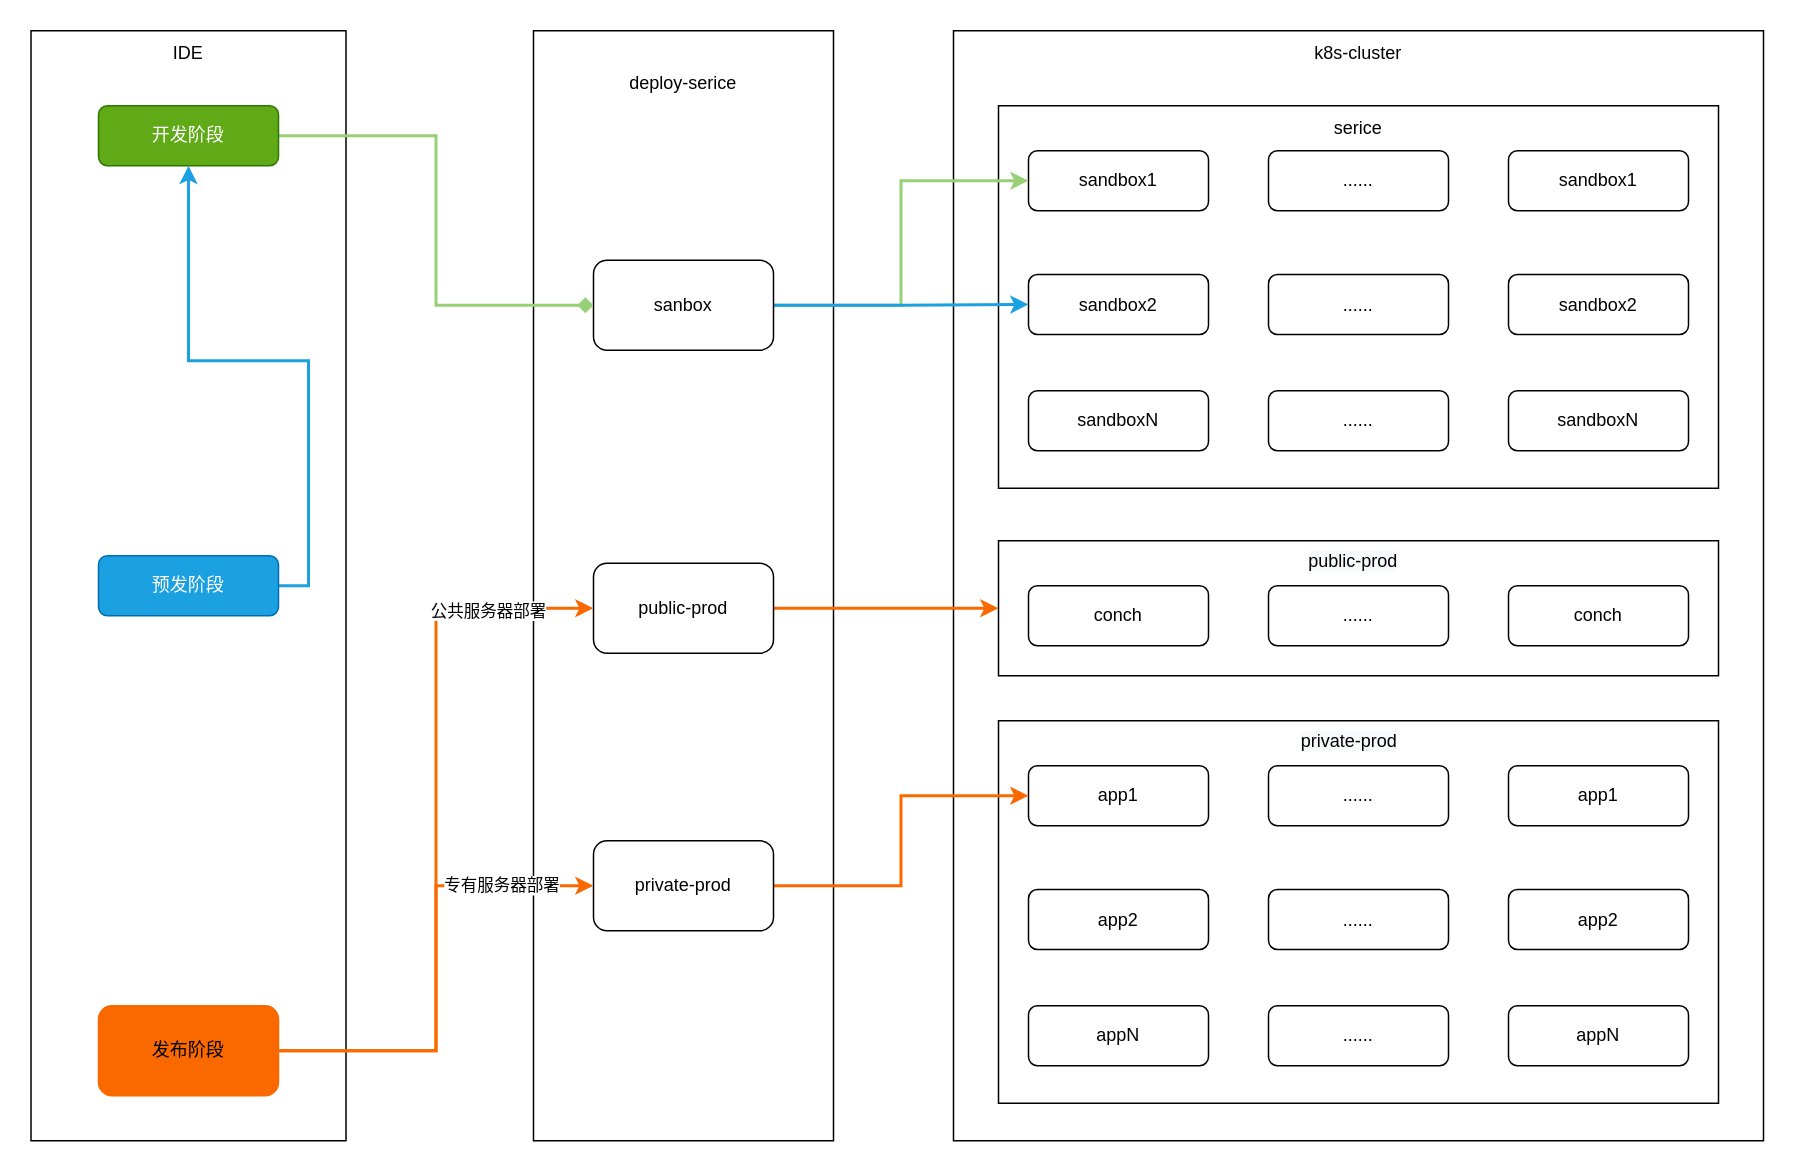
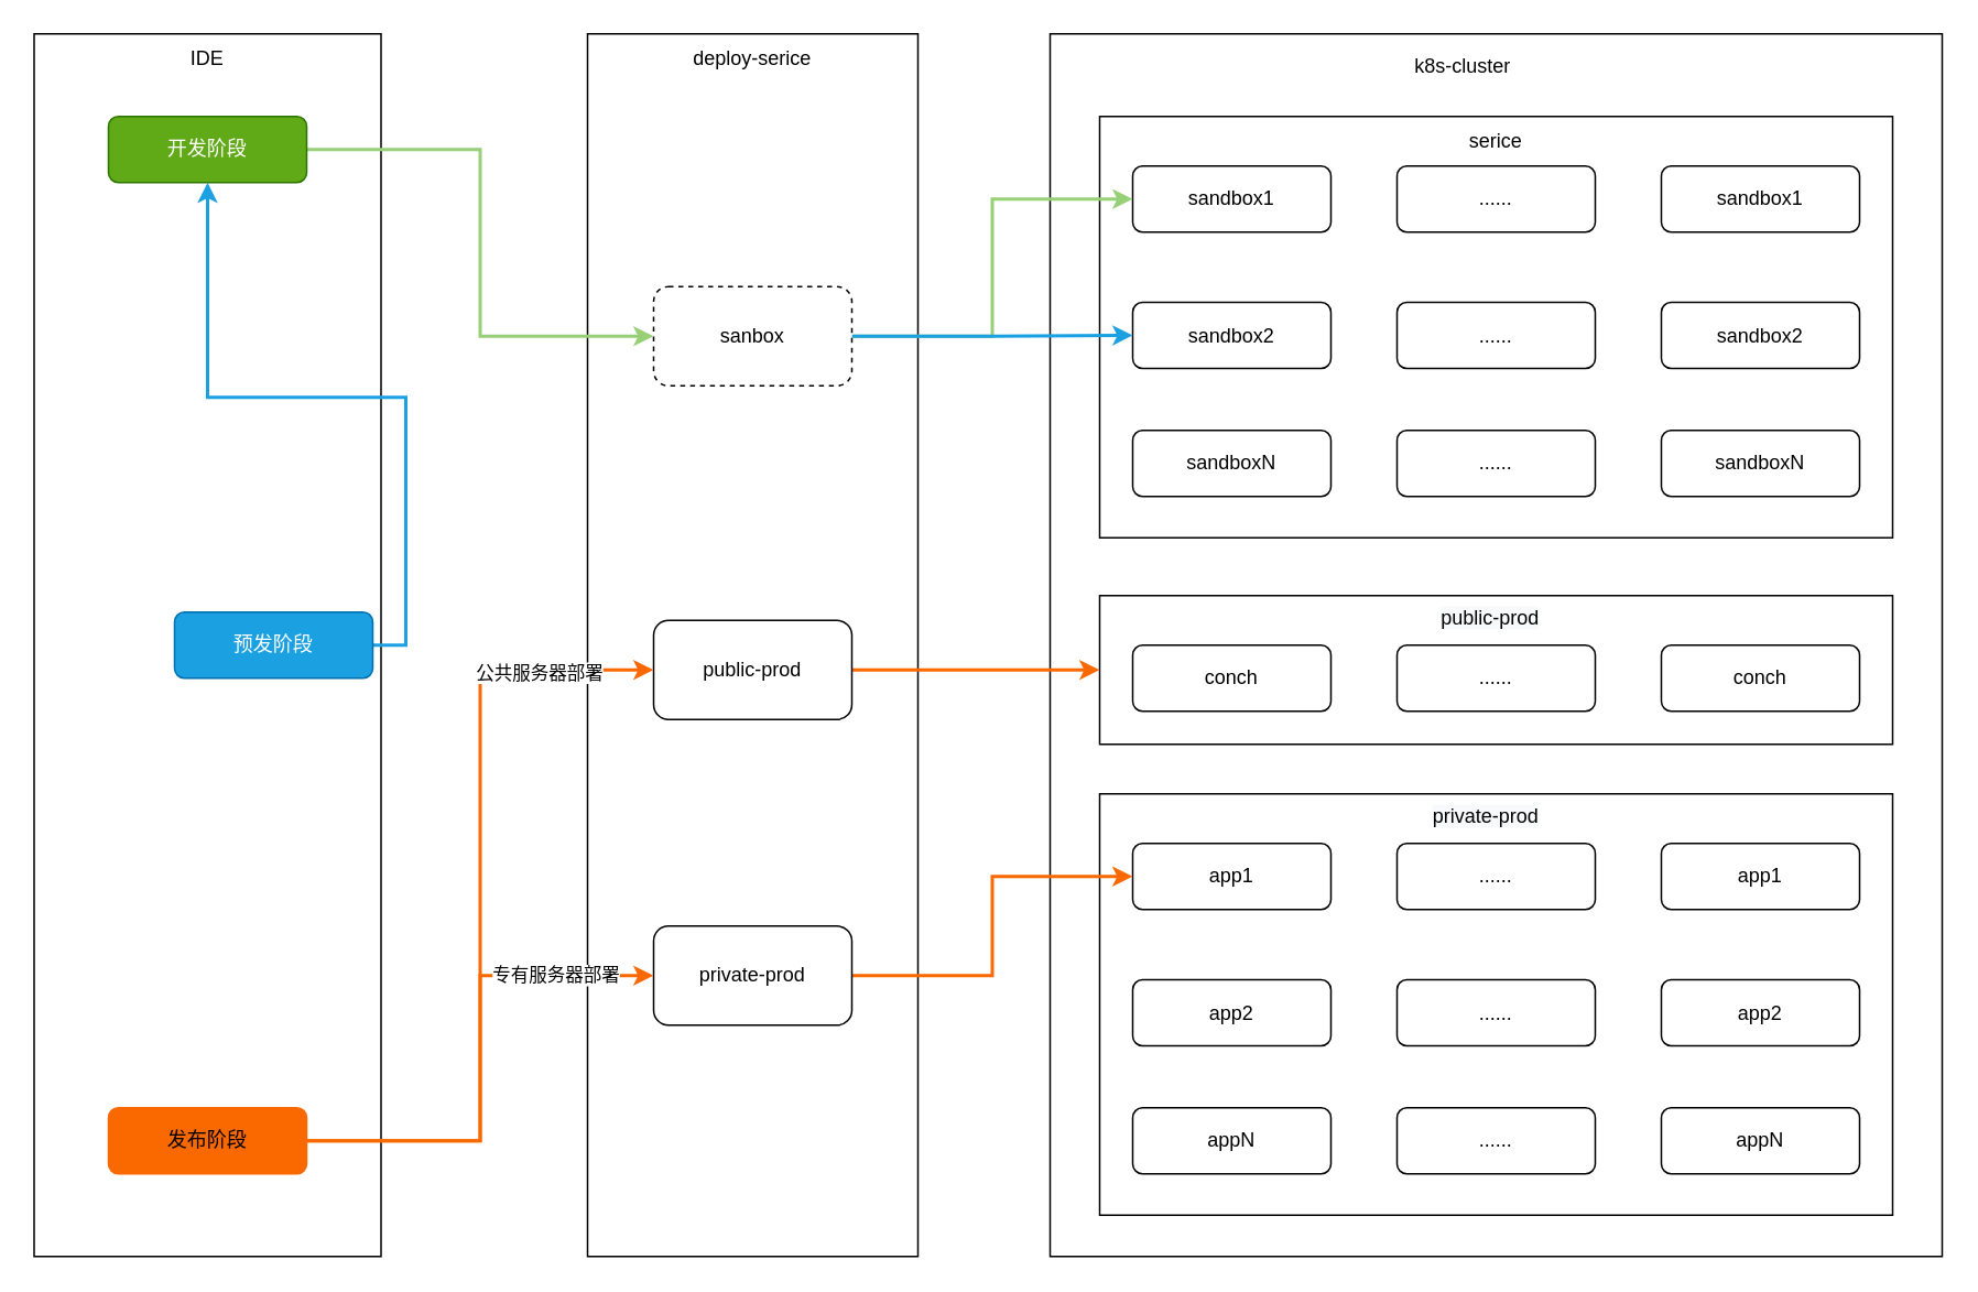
  <mxCell id="0" />
  <mxCell id="1" parent="0" />
  <mxCell id="2" value="" style="rounded=0;whiteSpace=wrap;html=1;" vertex="1" parent="1"><mxGeometry x="20" y="20" width="210" height="740" as="geometry" /></mxCell>
  <mxCell id="3" value="" style="rounded=0;whiteSpace=wrap;html=1;" vertex="1" parent="1"><mxGeometry x="635" y="20" width="540" height="740" as="geometry" /></mxCell>
  <mxCell id="4" value="" style="rounded=0;whiteSpace=wrap;html=1;" vertex="1" parent="1"><mxGeometry x="665" y="70" width="480" height="255" as="geometry" /></mxCell>
  <mxCell id="5" value="" style="rounded=0;whiteSpace=wrap;html=1;" vertex="1" parent="1"><mxGeometry x="665" y="360" width="480" height="90" as="geometry" /></mxCell>
  <mxCell id="6" value="sandbox1" style="rounded=1;whiteSpace=wrap;html=1;" vertex="1" parent="1"><mxGeometry x="685" y="100" width="120" height="40" as="geometry" /></mxCell>
  <mxCell id="7" value="......" style="rounded=1;whiteSpace=wrap;html=1;" vertex="1" parent="1"><mxGeometry x="845" y="100" width="120" height="40" as="geometry" /></mxCell>
  <mxCell id="8" value="sandbox1" style="rounded=1;whiteSpace=wrap;html=1;" vertex="1" parent="1"><mxGeometry x="1005" y="100" width="120" height="40" as="geometry" /></mxCell>
  <mxCell id="9" value="sandbox2" style="rounded=1;whiteSpace=wrap;html=1;" vertex="1" parent="1"><mxGeometry x="685" y="182.5" width="120" height="40" as="geometry" /></mxCell>
  <mxCell id="10" value="......" style="rounded=1;whiteSpace=wrap;html=1;" vertex="1" parent="1"><mxGeometry x="845" y="182.5" width="120" height="40" as="geometry" /></mxCell>
  <mxCell id="11" value="sandbox2" style="rounded=1;whiteSpace=wrap;html=1;" vertex="1" parent="1"><mxGeometry x="1005" y="182.5" width="120" height="40" as="geometry" /></mxCell>
  <mxCell id="12" value="sandboxN" style="rounded=1;whiteSpace=wrap;html=1;" vertex="1" parent="1"><mxGeometry x="685" y="260" width="120" height="40" as="geometry" /></mxCell>
  <mxCell id="13" value="......" style="rounded=1;whiteSpace=wrap;html=1;" vertex="1" parent="1"><mxGeometry x="845" y="260" width="120" height="40" as="geometry" /></mxCell>
  <mxCell id="14" value="sandboxN" style="rounded=1;whiteSpace=wrap;html=1;" vertex="1" parent="1"><mxGeometry x="1005" y="260" width="120" height="40" as="geometry" /></mxCell>
  <mxCell id="15" value="conch" style="rounded=1;whiteSpace=wrap;html=1;" vertex="1" parent="1"><mxGeometry x="685" y="390" width="120" height="40" as="geometry" /></mxCell>
  <mxCell id="16" value="......" style="rounded=1;whiteSpace=wrap;html=1;" vertex="1" parent="1"><mxGeometry x="845" y="390" width="120" height="40" as="geometry" /></mxCell>
  <mxCell id="17" value="conch" style="rounded=1;whiteSpace=wrap;html=1;" vertex="1" parent="1"><mxGeometry x="1005" y="390" width="120" height="40" as="geometry" /></mxCell>
  <mxCell id="18" value="" style="rounded=0;whiteSpace=wrap;html=1;" vertex="1" parent="1"><mxGeometry x="665" y="480" width="480" height="255" as="geometry" /></mxCell>
  <mxCell id="19" value="app1" style="rounded=1;whiteSpace=wrap;html=1;" vertex="1" parent="1"><mxGeometry x="685" y="510" width="120" height="40" as="geometry" /></mxCell>
  <mxCell id="20" value="......" style="rounded=1;whiteSpace=wrap;html=1;" vertex="1" parent="1"><mxGeometry x="845" y="510" width="120" height="40" as="geometry" /></mxCell>
  <mxCell id="21" value="app1" style="rounded=1;whiteSpace=wrap;html=1;" vertex="1" parent="1"><mxGeometry x="1005" y="510" width="120" height="40" as="geometry" /></mxCell>
  <mxCell id="22" value="app2" style="rounded=1;whiteSpace=wrap;html=1;" vertex="1" parent="1"><mxGeometry x="685" y="592.5" width="120" height="40" as="geometry" /></mxCell>
  <mxCell id="23" value="......" style="rounded=1;whiteSpace=wrap;html=1;" vertex="1" parent="1"><mxGeometry x="845" y="592.5" width="120" height="40" as="geometry" /></mxCell>
  <mxCell id="24" value="app2" style="rounded=1;whiteSpace=wrap;html=1;" vertex="1" parent="1"><mxGeometry x="1005" y="592.5" width="120" height="40" as="geometry" /></mxCell>
  <mxCell id="25" value="appN" style="rounded=1;whiteSpace=wrap;html=1;" vertex="1" parent="1"><mxGeometry x="685" y="670" width="120" height="40" as="geometry" /></mxCell>
  <mxCell id="26" value="......" style="rounded=1;whiteSpace=wrap;html=1;" vertex="1" parent="1"><mxGeometry x="845" y="670" width="120" height="40" as="geometry" /></mxCell>
  <mxCell id="27" value="appN" style="rounded=1;whiteSpace=wrap;html=1;" vertex="1" parent="1"><mxGeometry x="1005" y="670" width="120" height="40" as="geometry" /></mxCell>
  <mxCell id="28" value="serice" style="text;html=1;strokeColor=none;fillColor=none;align=center;verticalAlign=middle;whiteSpace=wrap;rounded=0;" vertex="1" parent="1"><mxGeometry x="875" y="70" width="60" height="30" as="geometry" /></mxCell>
  <mxCell id="29" value="&lt;meta charset=&quot;utf-8&quot;&gt;&lt;span style=&quot;color: rgb(0, 0, 0); font-family: helvetica; font-size: 12px; font-style: normal; font-weight: 400; letter-spacing: normal; text-align: center; text-indent: 0px; text-transform: none; word-spacing: 0px; background-color: rgb(248, 249, 250); display: inline; float: none;&quot;&gt;public-prod&lt;/span&gt;" style="text;whiteSpace=wrap;html=1;" vertex="1" parent="1"><mxGeometry x="870" y="360" width="80" height="30" as="geometry" /></mxCell>
  <mxCell id="30" value="&lt;span style=&quot;color: rgb(0 , 0 , 0) ; font-family: &amp;#34;helvetica&amp;#34; ; font-size: 12px ; font-style: normal ; font-weight: 400 ; letter-spacing: normal ; text-align: center ; text-indent: 0px ; text-transform: none ; word-spacing: 0px ; background-color: rgb(248 , 249 , 250) ; display: inline ; float: none&quot;&gt;private-prod&lt;/span&gt;" style="text;whiteSpace=wrap;html=1;" vertex="1" parent="1"><mxGeometry x="865" y="480" width="80" height="30" as="geometry" /></mxCell>
- <mxCell id="31" value="k8s-cluster" style="text;html=1;strokeColor=none;fillColor=none;align=center;verticalAlign=middle;whiteSpace=wrap;rounded=0;" vertex="1" parent="1"><mxGeometry x="855" y="20" width="100" height="30" as="geometry" /></mxCell>
+ <mxCell id="31" value="k8s-cluster" style="text;html=1;strokeColor=none;fillColor=none;align=center;verticalAlign=middle;whiteSpace=wrap;rounded=0;" vertex="1" parent="1"><mxGeometry x="835" y="25" width="100" height="30" as="geometry" /></mxCell>
  <mxCell id="32" value="" style="rounded=0;whiteSpace=wrap;html=1;" vertex="1" parent="1"><mxGeometry x="355" y="20" width="200" height="740" as="geometry" /></mxCell>
  <mxCell id="33" style="edgeStyle=orthogonalEdgeStyle;rounded=0;orthogonalLoop=1;jettySize=auto;html=1;exitX=1;exitY=0.5;exitDx=0;exitDy=0;entryX=0;entryY=0.5;entryDx=0;entryDy=0;strokeColor=#97D077;strokeWidth=2;" edge="1" parent="1" source="35" target="6"><mxGeometry relative="1" as="geometry" /></mxCell>
  <mxCell id="34" style="edgeStyle=orthogonalEdgeStyle;rounded=0;orthogonalLoop=1;jettySize=auto;html=1;exitX=1;exitY=0.5;exitDx=0;exitDy=0;strokeColor=#1BA1E2;strokeWidth=2;" edge="1" parent="1" source="35" target="9"><mxGeometry relative="1" as="geometry" /></mxCell>
- <mxCell id="35" value="sanbox" style="rounded=1;whiteSpace=wrap;html=1;" vertex="1" parent="1"><mxGeometry x="395" y="173" width="120" height="60" as="geometry" /></mxCell>
+ <mxCell id="35" value="sanbox" style="rounded=1;whiteSpace=wrap;html=1;dashed=1;" vertex="1" parent="1"><mxGeometry x="395" y="173" width="120" height="60" as="geometry" /></mxCell>
  <mxCell id="36" style="edgeStyle=orthogonalEdgeStyle;rounded=0;orthogonalLoop=1;jettySize=auto;html=1;exitX=1;exitY=0.5;exitDx=0;exitDy=0;strokeColor=#FA6800;strokeWidth=2;" edge="1" parent="1" source="37" target="5"><mxGeometry relative="1" as="geometry" /></mxCell>
  <mxCell id="37" value="public-prod" style="rounded=1;whiteSpace=wrap;html=1;" vertex="1" parent="1"><mxGeometry x="395" y="375" width="120" height="60" as="geometry" /></mxCell>
  <mxCell id="38" style="edgeStyle=orthogonalEdgeStyle;rounded=0;orthogonalLoop=1;jettySize=auto;html=1;exitX=1;exitY=0.5;exitDx=0;exitDy=0;entryX=0;entryY=0.5;entryDx=0;entryDy=0;strokeColor=#FA6800;strokeWidth=2;" edge="1" parent="1" source="39" target="19"><mxGeometry relative="1" as="geometry" /></mxCell>
  <mxCell id="39" value="private-prod" style="rounded=1;whiteSpace=wrap;html=1;" vertex="1" parent="1"><mxGeometry x="395" y="560" width="120" height="60" as="geometry" /></mxCell>
- <mxCell id="40" value="deploy-serice" style="text;html=1;strokeColor=none;fillColor=none;align=center;verticalAlign=middle;whiteSpace=wrap;rounded=0;" vertex="1" parent="1"><mxGeometry x="405" y="40" width="100" height="30" as="geometry" /></mxCell>
- <mxCell id="41" style="edgeStyle=orthogonalEdgeStyle;rounded=0;orthogonalLoop=1;jettySize=auto;html=1;exitX=1;exitY=0.5;exitDx=0;exitDy=0;entryX=0;entryY=0.5;entryDx=0;entryDy=0;fillColor=#60a917;strokeColor=#97D077;strokeWidth=2;endArrow=diamond;" edge="1" parent="1" source="42" target="35"><mxGeometry relative="1" as="geometry" /></mxCell>
+ <mxCell id="40" value="deploy-serice" style="text;html=1;strokeColor=none;fillColor=none;align=center;verticalAlign=middle;whiteSpace=wrap;rounded=0;" vertex="1" parent="1"><mxGeometry x="405" y="20" width="100" height="30" as="geometry" /></mxCell>
+ <mxCell id="41" style="edgeStyle=orthogonalEdgeStyle;rounded=0;orthogonalLoop=1;jettySize=auto;html=1;exitX=1;exitY=0.5;exitDx=0;exitDy=0;entryX=0;entryY=0.5;entryDx=0;entryDy=0;fillColor=#60a917;strokeColor=#97D077;strokeWidth=2;" edge="1" parent="1" source="42" target="35"><mxGeometry relative="1" as="geometry" /></mxCell>
  <mxCell id="42" value="开发阶段" style="rounded=1;whiteSpace=wrap;html=1;fillColor=#60a917;fontColor=#ffffff;strokeColor=#2D7600;" vertex="1" parent="1"><mxGeometry x="65" y="70" width="120" height="40" as="geometry" /></mxCell>
  <mxCell id="43" style="edgeStyle=orthogonalEdgeStyle;rounded=0;orthogonalLoop=1;jettySize=auto;html=1;exitX=1;exitY=0.5;exitDx=0;exitDy=0;strokeColor=#1BA1E2;strokeWidth=2;" edge="1" parent="1" source="44" target="42"><mxGeometry relative="1" as="geometry" /></mxCell>
- <mxCell id="44" value="预发阶段" style="rounded=1;whiteSpace=wrap;html=1;fillColor=#1ba1e2;fontColor=#ffffff;strokeColor=#006EAF;" vertex="1" parent="1"><mxGeometry x="65" y="370" width="120" height="40" as="geometry" /></mxCell>
+ <mxCell id="44" value="预发阶段" style="rounded=1;whiteSpace=wrap;html=1;fillColor=#1ba1e2;fontColor=#ffffff;strokeColor=#006EAF;" vertex="1" parent="1"><mxGeometry x="105" y="370" width="120" height="40" as="geometry" /></mxCell>
  <mxCell id="45" style="edgeStyle=orthogonalEdgeStyle;rounded=0;orthogonalLoop=1;jettySize=auto;html=1;exitX=1;exitY=0.5;exitDx=0;exitDy=0;entryX=0;entryY=0.5;entryDx=0;entryDy=0;strokeColor=#FA6800;strokeWidth=2;" edge="1" parent="1" source="49" target="37"><mxGeometry relative="1" as="geometry" /></mxCell>
  <mxCell id="46" value="公共服务器部署" style="edgeLabel;html=1;align=center;verticalAlign=middle;resizable=0;points=[];" vertex="1" connectable="0" parent="45"><mxGeometry x="0.717" relative="1" as="geometry"><mxPoint y="1" as="offset" /></mxGeometry></mxCell>
  <mxCell id="47" style="edgeStyle=orthogonalEdgeStyle;rounded=0;orthogonalLoop=1;jettySize=auto;html=1;exitX=1;exitY=0.5;exitDx=0;exitDy=0;entryX=0;entryY=0.5;entryDx=0;entryDy=0;strokeColor=#FA6800;strokeWidth=2;" edge="1" parent="1" source="49" target="39"><mxGeometry relative="1" as="geometry" /></mxCell>
  <mxCell id="48" value="专有服务器部署" style="edgeLabel;html=1;align=center;verticalAlign=middle;resizable=0;points=[];" vertex="1" connectable="0" parent="47"><mxGeometry x="0.613" y="2" relative="1" as="geometry"><mxPoint y="1" as="offset" /></mxGeometry></mxCell>
- <mxCell id="49" value="发布阶段" style="rounded=1;whiteSpace=wrap;html=1;fillColor=#fa6800;fontColor=#000000;strokeColor=#FA6800;" vertex="1" parent="1"><mxGeometry x="65" y="670" width="120" height="60" as="geometry" /></mxCell>
+ <mxCell id="49" value="发布阶段" style="rounded=1;whiteSpace=wrap;html=1;fillColor=#fa6800;fontColor=#000000;strokeColor=#FA6800;" vertex="1" parent="1"><mxGeometry x="65" y="670" width="120" height="40" as="geometry" /></mxCell>
  <mxCell id="50" value="IDE" style="text;html=1;strokeColor=none;fillColor=none;align=center;verticalAlign=middle;whiteSpace=wrap;rounded=0;" vertex="1" parent="1"><mxGeometry x="75" y="20" width="100" height="30" as="geometry" /></mxCell>
